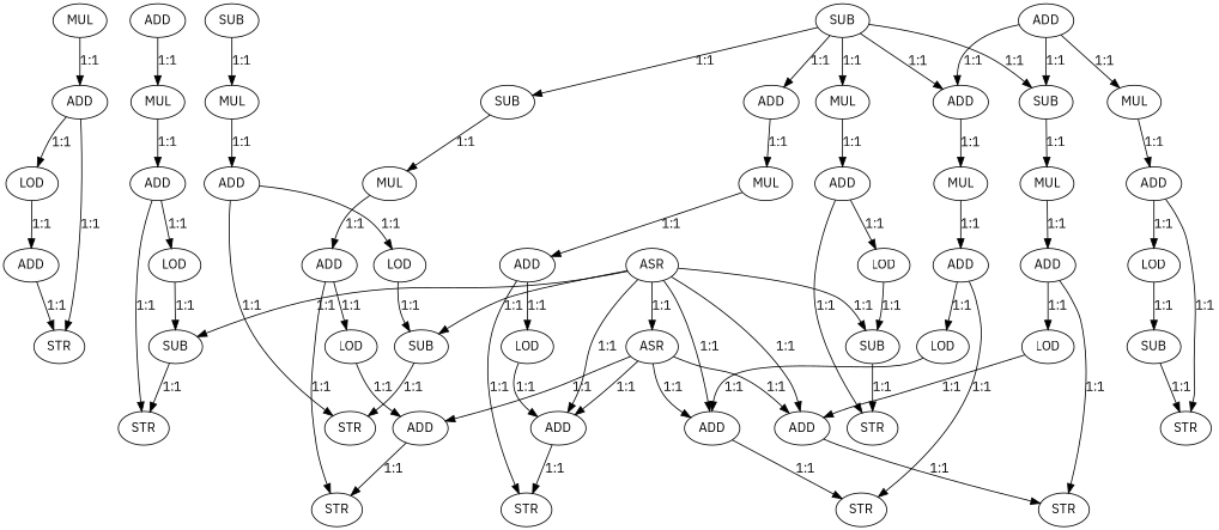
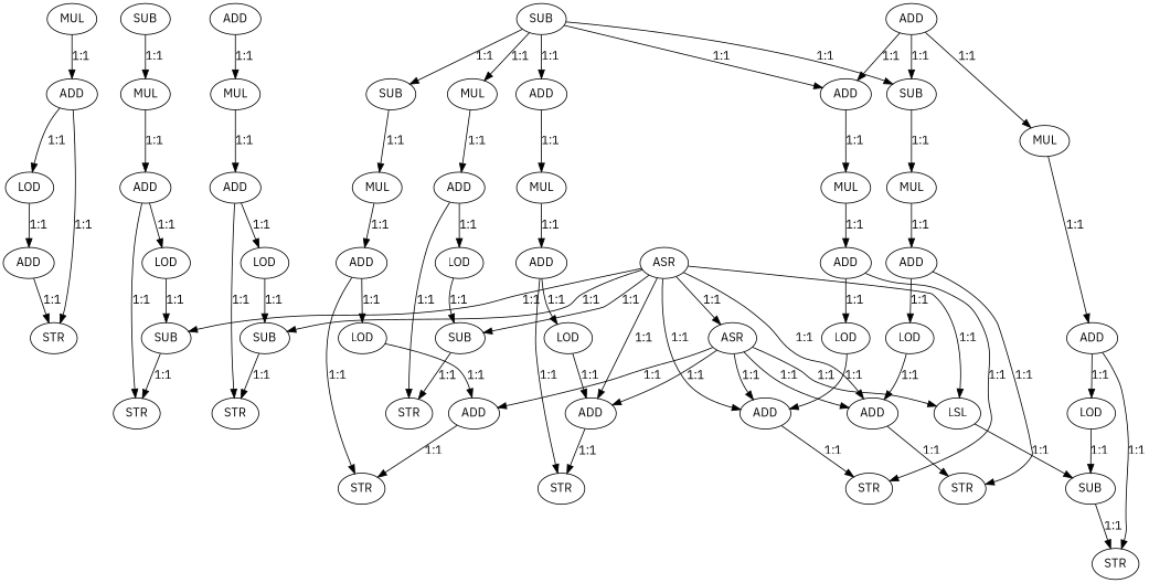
  digraph {
    fontname="IBM Plex Sans"
    node [fontname="IBM Plex Sans"]
    edge [fontname="IBM Plex Sans"]
    n1 [label=MUL]
    n2 [label=ADD]
    n3 [label=LOD]
    n4 [label=STR]
    n5 [label=ADD]
    n6 [label=ASR]
    n7 [label=SUB]
    n8 [label=SUB]
    n9 [label=SUB]
    n10 [label=ASR]
    n11 [label=ADD]
+   n12 [label=LSL]
    n13 [label=ADD]
    n14 [label=ADD]
    n15 [label=SUB]
    n16 [label=MUL]
    n17 [label=ADD]
    n18 [label=LOD]
    n19 [label=STR]
    n20 [label=ADD]
    n21 [label=MUL]
    n22 [label=ADD]
    n23 [label=LOD]
    n24 [label=STR]
    n25 [label=SUB]
    n26 [label=MUL]
    n27 [label=SUB]
    n28 [label=ADD]
    n29 [label=SUB]
    n30 [label=ADD]
    n31 [label=ADD]
    n32 [label=LOD]
    n33 [label=STR]
    n34 [label=ADD]
    n35 [label=MUL]
    n36 [label=ADD]
    n37 [label=LOD]
    n38 [label=STR]
    n39 [label=MUL]
    n40 [label=ADD]
    n41 [label=LOD]
    n42 [label=STR]
    n43 [label=ADD]
    n44 [label=MUL]
    n45 [label=ADD]
    n46 [label=LOD]
    n47 [label=STR]
    n48 [label=SUB]
    n49 [label=MUL]
    n50 [label=ADD]
    n51 [label=LOD]
    n52 [label=STR]
    n53 [label=MUL]
    n54 [label=ADD]
    n55 [label=LOD]
    n56 [label=STR]
    n1 -> n2 [label="1:1"]
    n2 -> n3 [label="1:1"]
    n2 -> n4 [label="1:1"]
    n3 -> n5 [label="1:1"]
    n5 -> n4 [label="1:1"]
    n6 -> n7 [label="1:1"]
    n6 -> n8 [label="1:1"]
    n6 -> n9 [label="1:1"]
    n6 -> n10 [label="1:1"]
    n6 -> n11 [label="1:1"]
+   n6 -> n12 [label="1:1"]
    n6 -> n13 [label="1:1"]
    n6 -> n14 [label="1:1"]
    n7 -> n19 [label="1:1"]
    n8 -> n24 [label="1:1"]
    n9 -> n33 [label="1:1"]
    n10 -> n11 [label="1:1"]
+   n10 -> n12 [label="1:1"]
    n10 -> n13 [label="1:1"]
    n10 -> n14 [label="1:1"]
    n10 -> n34 [label="1:1"]
    n11 -> n42 [label="1:1"]
+   n12 -> n48 [label="1:1"]
    n13 -> n52 [label="1:1"]
    n14 -> n56 [label="1:1"]
    n15 -> n16 [label="1:1"]
    n16 -> n17 [label="1:1"]
    n17 -> n18 [label="1:1"]
    n17 -> n19 [label="1:1"]
    n18 -> n7 [label="1:1"]
    n20 -> n21 [label="1:1"]
    n21 -> n22 [label="1:1"]
    n22 -> n23 [label="1:1"]
    n22 -> n24 [label="1:1"]
    n23 -> n8 [label="1:1"]
    n25 -> n26 [label="1:1"]
    n25 -> n27 [label="1:1"]
    n25 -> n28 [label="1:1"]
    n25 -> n29 [label="1:1"]
    n25 -> n30 [label="1:1"]
    n26 -> n31 [label="1:1"]
    n27 -> n35 [label="1:1"]
    n28 -> n39 [label="1:1"]
    n29 -> n49 [label="1:1"]
    n30 -> n53 [label="1:1"]
    n31 -> n32 [label="1:1"]
    n31 -> n33 [label="1:1"]
    n32 -> n9 [label="1:1"]
    n34 -> n38 [label="1:1"]
    n35 -> n36 [label="1:1"]
    n36 -> n37 [label="1:1"]
    n36 -> n38 [label="1:1"]
    n37 -> n34 [label="1:1"]
    n39 -> n40 [label="1:1"]
    n40 -> n41 [label="1:1"]
    n40 -> n42 [label="1:1"]
    n41 -> n11 [label="1:1"]
    n43 -> n29 [label="1:1"]
    n43 -> n30 [label="1:1"]
    n43 -> n44 [label="1:1"]
    n44 -> n45 [label="1:1"]
    n45 -> n46 [label="1:1"]
    n45 -> n47 [label="1:1"]
    n46 -> n48 [label="1:1"]
    n48 -> n47 [label="1:1"]
    n49 -> n50 [label="1:1"]
    n50 -> n51 [label="1:1"]
    n50 -> n52 [label="1:1"]
    n51 -> n13 [label="1:1"]
    n53 -> n54 [label="1:1"]
    n54 -> n55 [label="1:1"]
    n54 -> n56 [label="1:1"]
    n55 -> n14 [label="1:1"]
  }
